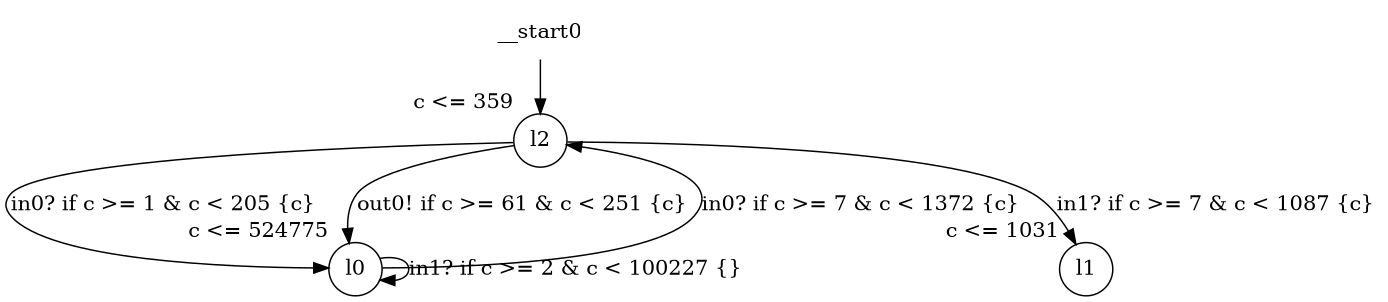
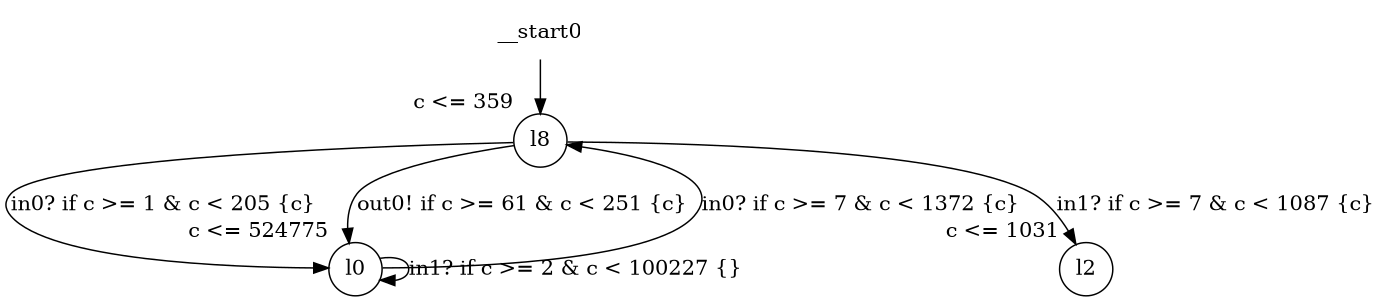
  digraph {
    node [shape=circle margin=0]
    __start0 [shape=none margin=""]
-   n2 [label=l2 xlabel="c <= 359"]
+   n2 [label=l8 xlabel="c <= 359"]
    n3 [label=l0 xlabel="c <= 524775"]
-   n4 [label=l1 xlabel="c <= 1031"]
+   n4 [label=l2 xlabel="c <= 1031"]
    __start0 -> n2
    n2 -> n3 [label="in0? if c >= 1 & c < 205 {c} "]
    n2 -> n3 [label="out0! if c >= 61 & c < 251 {c} "]
    n2 -> n4 [label="in1? if c >= 7 & c < 1087 {c} "]
    n3 -> n2 [label="in0? if c >= 7 & c < 1372 {c} "]
    n3 -> n3 [label="in1? if c >= 2 & c < 100227 {} "]
  }
